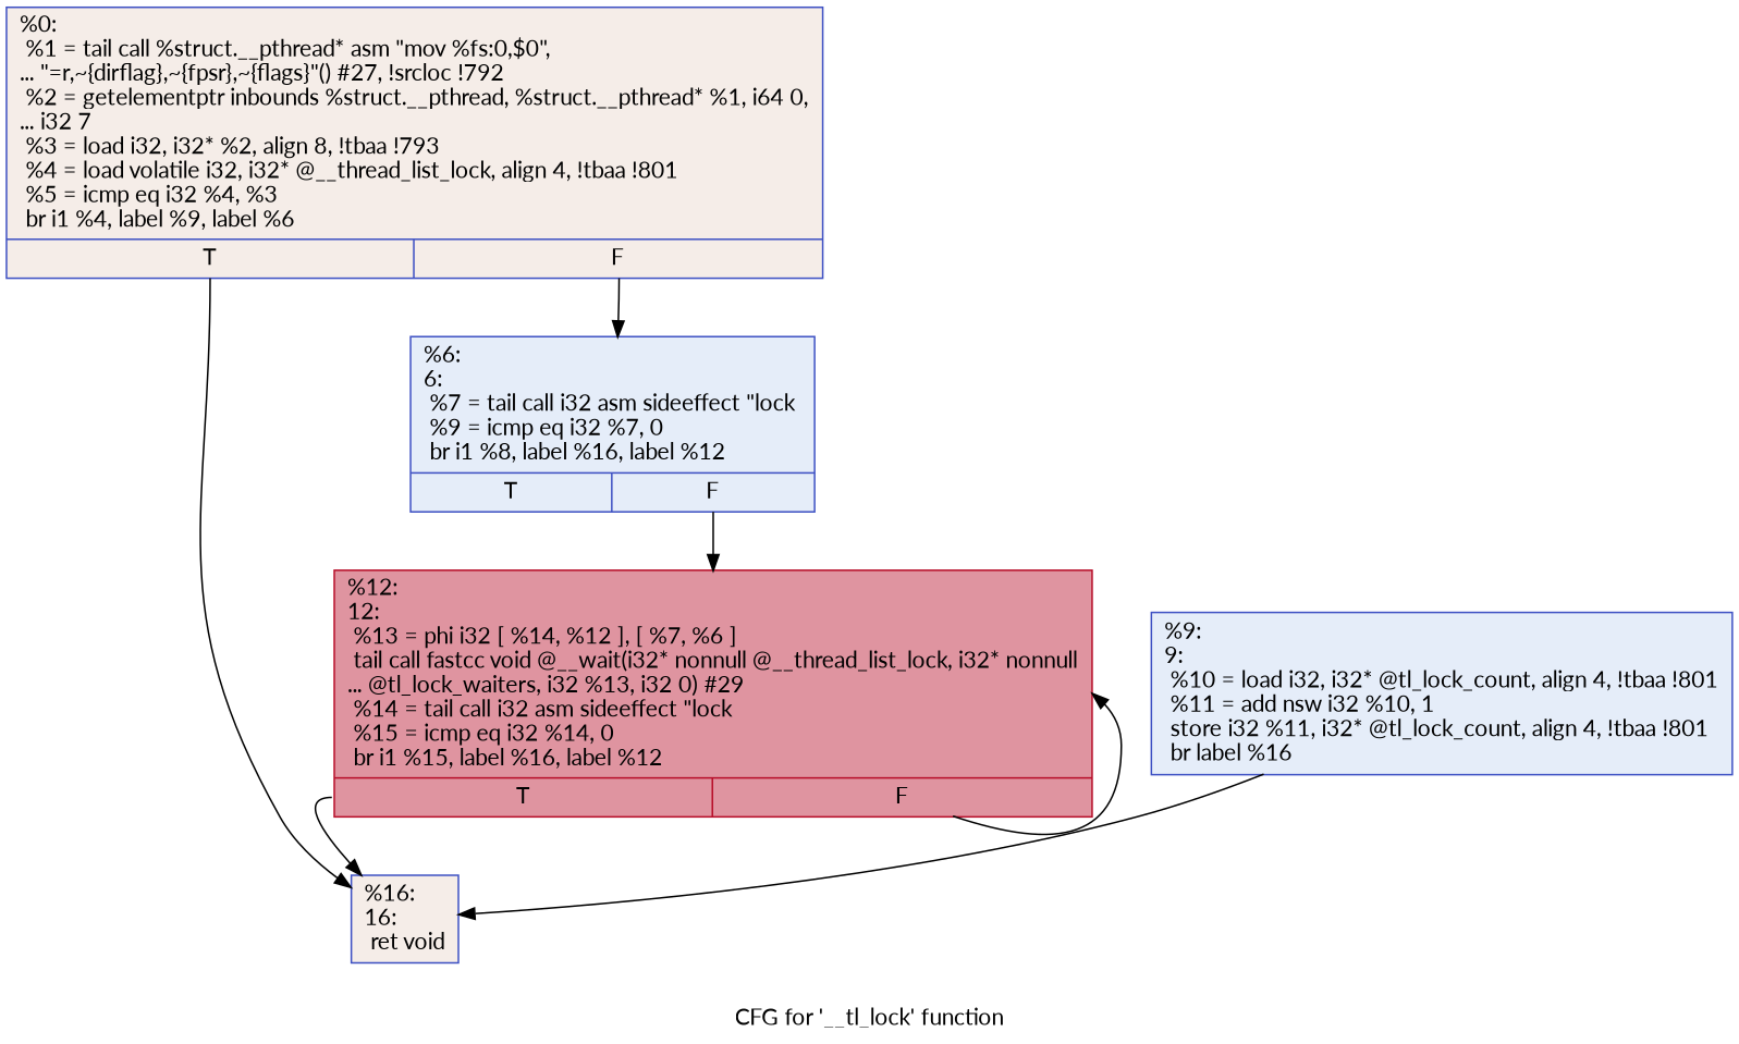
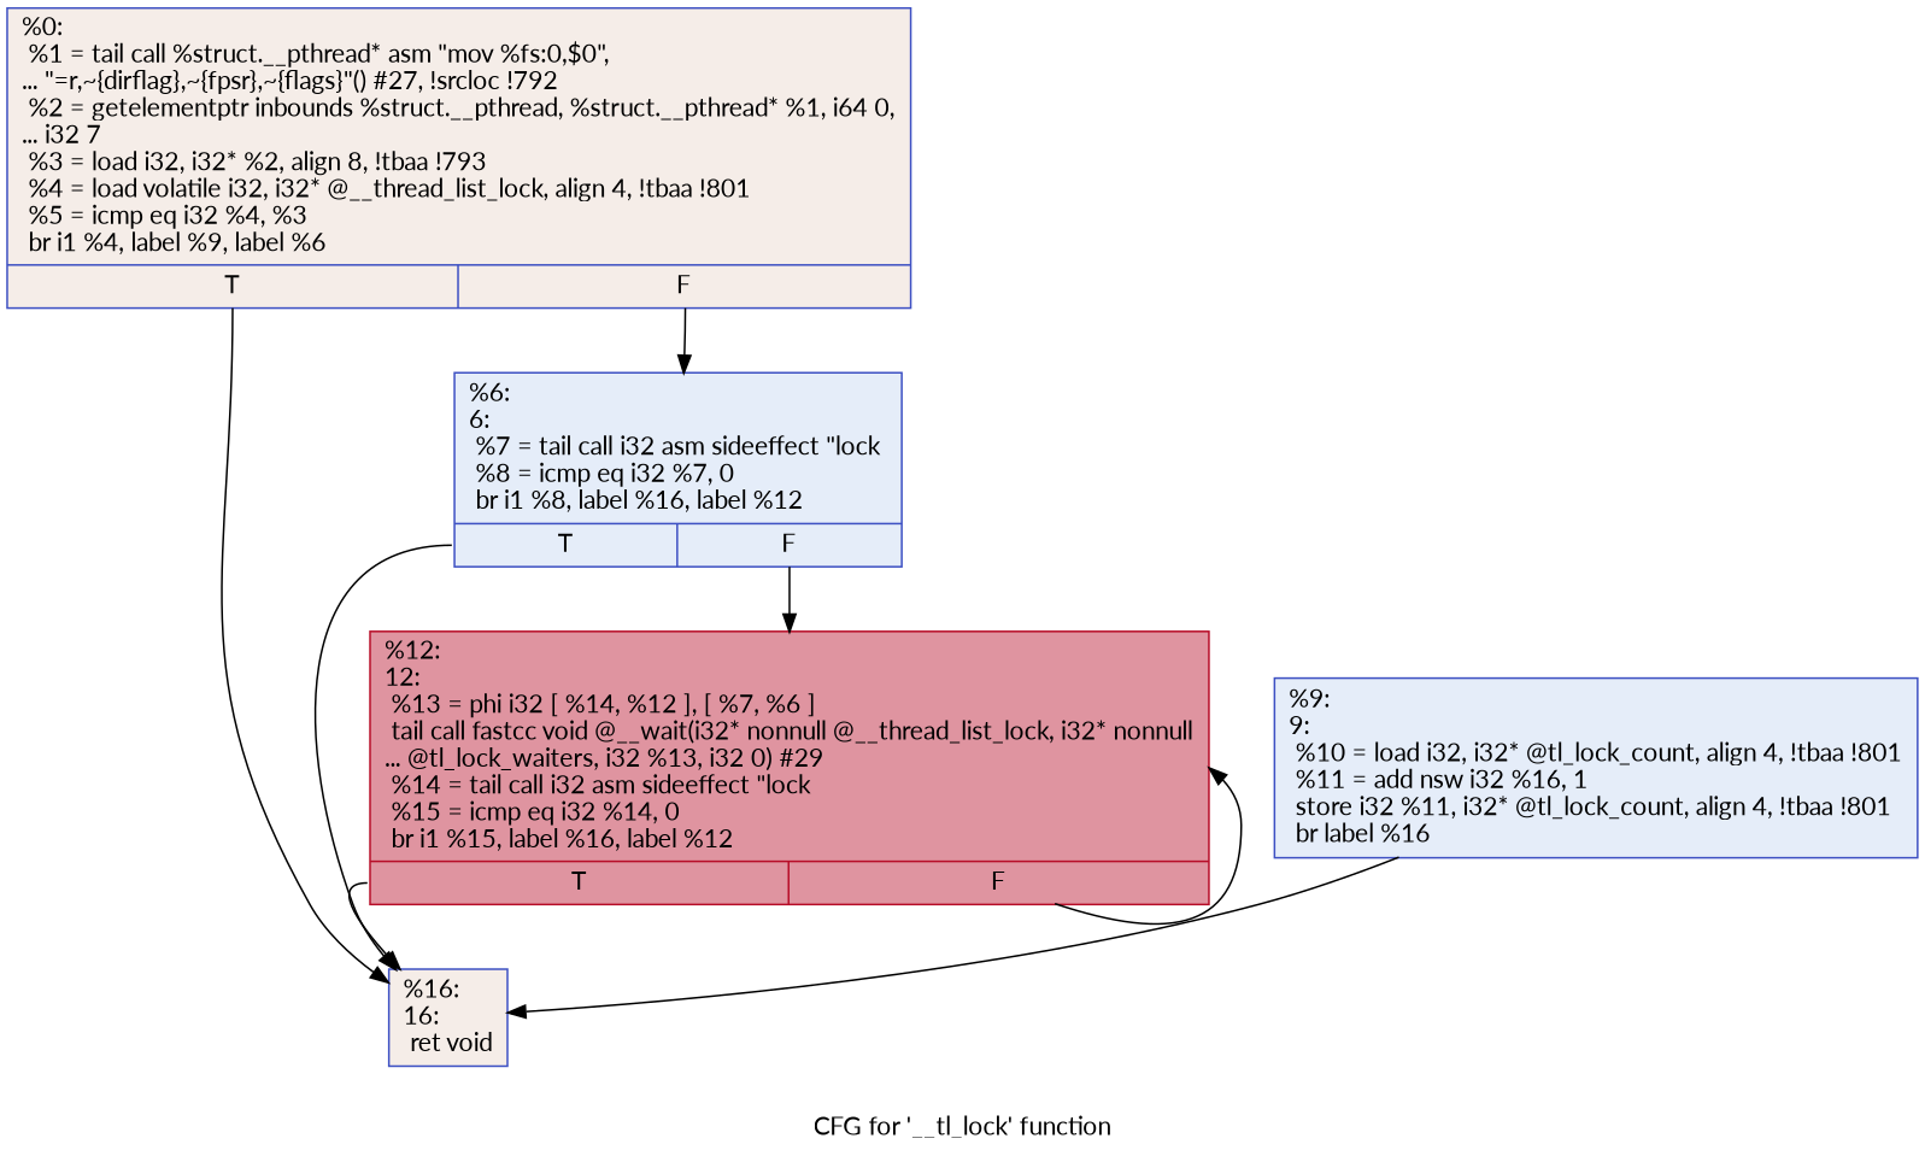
  digraph {
    fontname=Lato
    label="CFG for '__tl_lock' function"
    node [color="#3d50c3ff" fillcolor="#e8d6cc70" fontname=Lato shape=record style=filled]
    edge [fontname=Lato tailport=s0]
    n1 [label="{%0:\l  %1 = tail call %struct.__pthread* asm \"mov %fs:0,$0\",\l... \"=r,~\{dirflag\},~\{fpsr\},~\{flags\}\"() #27, !srcloc !792\l  %2 = getelementptr inbounds %struct.__pthread, %struct.__pthread* %1, i64 0,\l... i32 7\l  %3 = load i32, i32* %2, align 8, !tbaa !793\l  %4 = load volatile i32, i32* @__thread_list_lock, align 4, !tbaa !801\l  %5 = icmp eq i32 %4, %3\l  br i1 %4, label %9, label %6\l|{<s0>T|<s1>F}}"]
-   n2 [fillcolor="#c5d6f270" label="{%6:\l6:                                                \l  %7 = tail call i32 asm sideeffect \"lock \l  %9 = icmp eq i32 %7, 0\l  br i1 %8, label %16, label %12\l|{<s0>T|<s1>F}}"]
+   n2 [fillcolor="#c5d6f270" label="{%6:\l6:                                                \l  %7 = tail call i32 asm sideeffect \"lock \l  %8 = icmp eq i32 %7, 0\l  br i1 %8, label %16, label %12\l|{<s0>T|<s1>F}}"]
    n3 [label="{%16:\l16:                                               \l  ret void\l}"]
-   n4 [fillcolor="#c5d6f270" label="{%9:\l9:                                                \l  %10 = load i32, i32* @tl_lock_count, align 4, !tbaa !801\l  %11 = add nsw i32 %10, 1\l  store i32 %11, i32* @tl_lock_count, align 4, !tbaa !801\l  br label %16\l}"]
+   n4 [fillcolor="#c5d6f270" label="{%9:\l9:                                                \l  %10 = load i32, i32* @tl_lock_count, align 4, !tbaa !801\l  %11 = add nsw i32 %16, 1\l  store i32 %11, i32* @tl_lock_count, align 4, !tbaa !801\l  br label %16\l}"]
    n5 [color="#b70d28ff" fillcolor="#b70d2870" label="{%12:\l12:                                               \l  %13 = phi i32 [ %14, %12 ], [ %7, %6 ]\l  tail call fastcc void @__wait(i32* nonnull @__thread_list_lock, i32* nonnull\l... @tl_lock_waiters, i32 %13, i32 0) #29\l  %14 = tail call i32 asm sideeffect \"lock \l  %15 = icmp eq i32 %14, 0\l  br i1 %15, label %16, label %12\l|{<s0>T|<s1>F}}"]
    n1 -> n2 [tailport=s1]
    n1 -> n3
+   n2 -> n3
    n2 -> n5 [tailport=s1]
    n4 -> n3
    n5 -> n3
    n5 -> n5 [tailport=s1]
  }
